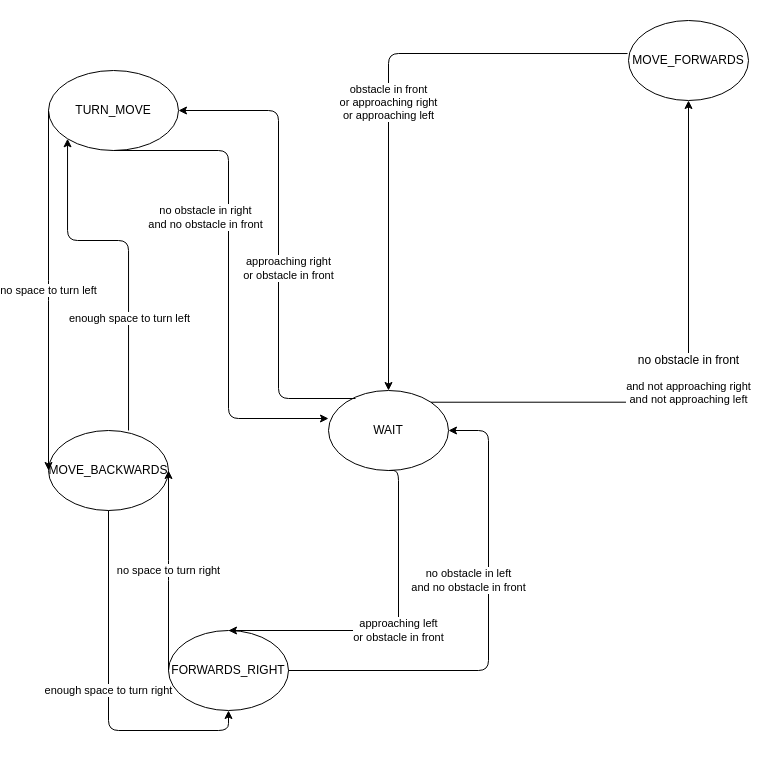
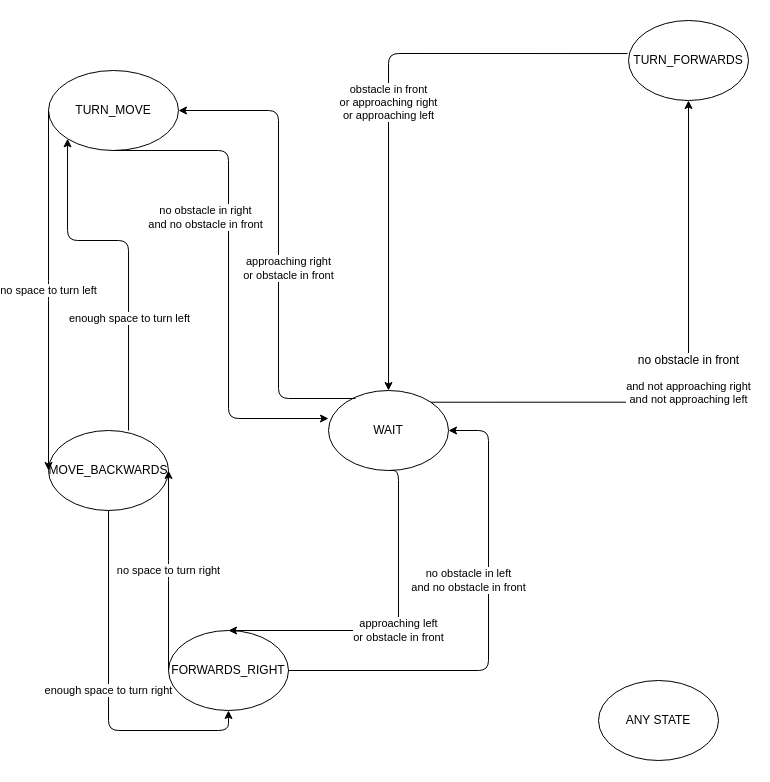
  <mxCell id="0" />
  <mxCell id="1" parent="0" />
  <mxCell id="2" value="WAIT" style="ellipse;whiteSpace=wrap;html=1;" parent="1" vertex="1"><mxGeometry x="300" y="390" width="120" height="80" as="geometry" /></mxCell>
  <mxCell id="3" value="&lt;div&gt;MOVE_BACKWARDS&lt;/div&gt;" style="ellipse;whiteSpace=wrap;html=1;" parent="1" vertex="1"><mxGeometry x="20" y="430" width="120" height="80" as="geometry" /></mxCell>
- <mxCell id="4" value="&lt;div&gt;MOVE_FORWARDS&lt;/div&gt;" style="ellipse;whiteSpace=wrap;html=1;" parent="1" vertex="1"><mxGeometry x="600" y="20" width="120" height="80" as="geometry" /></mxCell>
+ <mxCell id="4" value="&lt;div&gt;TURN_FORWARDS&lt;/div&gt;" style="ellipse;whiteSpace=wrap;html=1;" parent="1" vertex="1"><mxGeometry x="600" y="20" width="120" height="80" as="geometry" /></mxCell>
  <mxCell id="5" value="&lt;div&gt;TURN_MOVE&lt;/div&gt;" style="ellipse;whiteSpace=wrap;html=1;" parent="1" vertex="1"><mxGeometry x="20" y="70" width="130" height="80" as="geometry" /></mxCell>
  <mxCell id="6" value="&lt;div&gt;FORWARDS_RIGHT&lt;/div&gt;" style="ellipse;whiteSpace=wrap;html=1;" parent="1" vertex="1"><mxGeometry x="140" y="630" width="120" height="80" as="geometry" /></mxCell>
  <mxCell id="7" value="&lt;div&gt;&lt;font style=&quot;font-size: 12px&quot;&gt;no obstacle in front&lt;/font&gt;&lt;/div&gt;&lt;div&gt;&lt;br&gt;&lt;/div&gt;&lt;div&gt;and not approaching right&lt;/div&gt;&lt;div&gt;and not approaching left&lt;br&gt;&lt;/div&gt;" style="edgeStyle=segmentEdgeStyle;endArrow=classic;html=1;exitX=1;exitY=0;exitDx=0;exitDy=0;" parent="1" source="2" target="4" edge="1"><mxGeometry width="50" height="50" relative="1" as="geometry"><mxPoint x="340" y="460" as="sourcePoint" /><mxPoint x="390" y="410" as="targetPoint" /><Array as="points"><mxPoint x="660" y="402" /></Array></mxGeometry></mxCell>
  <mxCell id="8" value="&lt;div&gt;obstacle in front&lt;/div&gt;&lt;div&gt;or approaching right&lt;/div&gt;&lt;div&gt;or approaching left&lt;br&gt;&lt;/div&gt;" style="edgeStyle=elbowEdgeStyle;elbow=vertical;endArrow=classic;html=1;exitX=-0.008;exitY=0.413;exitDx=0;exitDy=0;exitPerimeter=0;entryX=0.5;entryY=0;entryDx=0;entryDy=0;" parent="1" source="4" target="2" edge="1"><mxGeometry width="50" height="50" relative="1" as="geometry"><mxPoint x="370" y="320" as="sourcePoint" /><mxPoint x="390" y="410" as="targetPoint" /><Array as="points"><mxPoint x="380" y="53" /><mxPoint x="410" y="170" /></Array></mxGeometry></mxCell>
  <mxCell id="9" value="&lt;div&gt;approaching right&lt;/div&gt;&lt;div&gt;or obstacle in front&lt;br&gt;&lt;/div&gt;" style="edgeStyle=elbowEdgeStyle;elbow=horizontal;endArrow=classic;html=1;exitX=0.225;exitY=0.1;exitDx=0;exitDy=0;entryX=1;entryY=0.5;entryDx=0;entryDy=0;exitPerimeter=0;" parent="1" source="2" target="5" edge="1"><mxGeometry x="-0.111" y="-10" width="50" height="50" relative="1" as="geometry"><mxPoint x="340" y="460" as="sourcePoint" /><mxPoint x="390" y="410" as="targetPoint" /><Array as="points"><mxPoint x="250" y="260" /><mxPoint x="290" y="560" /></Array><mxPoint as="offset" /></mxGeometry></mxCell>
  <mxCell id="10" value="&lt;div&gt;approaching left&lt;/div&gt;&lt;div&gt;or obstacle in front&lt;br&gt;&lt;/div&gt;" style="edgeStyle=elbowEdgeStyle;elbow=horizontal;endArrow=classic;html=1;exitX=0.5;exitY=1;exitDx=0;exitDy=0;entryX=0.5;entryY=0;entryDx=0;entryDy=0;" parent="1" source="2" target="6" edge="1"><mxGeometry width="50" height="50" relative="1" as="geometry"><mxPoint x="340" y="460" as="sourcePoint" /><mxPoint x="390" y="410" as="targetPoint" /><Array as="points"><mxPoint x="370" y="610" /></Array></mxGeometry></mxCell>
  <mxCell id="11" value="" style="edgeStyle=elbowEdgeStyle;elbow=horizontal;endArrow=classic;html=1;entryX=0;entryY=0.35;entryDx=0;entryDy=0;entryPerimeter=0;exitX=0.5;exitY=1;exitDx=0;exitDy=0;" parent="1" source="5" target="2" edge="1"><mxGeometry width="50" height="50" relative="1" as="geometry"><mxPoint x="50" y="570" as="sourcePoint" /><mxPoint x="390" y="410" as="targetPoint" /><Array as="points"><mxPoint x="200" y="420" /><mxPoint x="50" y="490" /></Array></mxGeometry></mxCell>
  <mxCell id="12" value="&lt;div&gt;no obstacle in right&lt;/div&gt;&lt;div&gt;and no obstacle in front&lt;br&gt;&lt;/div&gt;" style="edgeLabel;html=1;align=center;verticalAlign=middle;resizable=0;points=[];" parent="11" vertex="1" connectable="0"><mxGeometry x="-0.249" y="-24" relative="1" as="geometry"><mxPoint as="offset" /></mxGeometry></mxCell>
  <mxCell id="13" value="&lt;div&gt;no obstacle in left&lt;/div&gt;&lt;div&gt;and no obstacle in front&lt;br&gt;&lt;/div&gt;" style="edgeStyle=elbowEdgeStyle;elbow=horizontal;endArrow=classic;html=1;entryX=1;entryY=0.5;entryDx=0;entryDy=0;exitX=1;exitY=0.5;exitDx=0;exitDy=0;" parent="1" source="6" target="2" edge="1"><mxGeometry x="0.208" y="20" width="50" height="50" relative="1" as="geometry"><mxPoint x="680" y="660" as="sourcePoint" /><mxPoint x="390" y="410" as="targetPoint" /><Array as="points"><mxPoint x="460" y="540" /><mxPoint x="622" y="480" /></Array><mxPoint as="offset" /></mxGeometry></mxCell>
  <mxCell id="14" value="no space to turn left" style="edgeStyle=elbowEdgeStyle;elbow=vertical;endArrow=classic;html=1;exitX=0;exitY=0.5;exitDx=0;exitDy=0;entryX=0;entryY=0.5;entryDx=0;entryDy=0;" parent="1" source="5" target="3" edge="1"><mxGeometry width="50" height="50" relative="1" as="geometry"><mxPoint x="330" y="490" as="sourcePoint" /><mxPoint x="-10" y="220" as="targetPoint" /></mxGeometry></mxCell>
  <mxCell id="15" value="" style="edgeStyle=elbowEdgeStyle;elbow=vertical;endArrow=classic;html=1;exitX=0.667;exitY=0;exitDx=0;exitDy=0;entryX=0;entryY=1;entryDx=0;entryDy=0;exitPerimeter=0;" parent="1" source="3" target="5" edge="1"><mxGeometry width="50" height="50" relative="1" as="geometry"><mxPoint x="330" y="490" as="sourcePoint" /><mxPoint x="380" y="440" as="targetPoint" /><Array as="points"><mxPoint x="80" y="240" /><mxPoint x="100" y="300" /><mxPoint x="85" y="230" /></Array></mxGeometry></mxCell>
  <mxCell id="16" value="enough space to turn left" style="edgeLabel;html=1;align=center;verticalAlign=middle;resizable=0;points=[];" parent="15" vertex="1" connectable="0"><mxGeometry x="-0.357" relative="1" as="geometry"><mxPoint as="offset" /></mxGeometry></mxCell>
  <mxCell id="17" value="no space to turn right" style="edgeStyle=elbowEdgeStyle;elbow=vertical;endArrow=classic;html=1;exitX=0;exitY=0.5;exitDx=0;exitDy=0;entryX=1;entryY=0.5;entryDx=0;entryDy=0;" parent="1" source="6" target="3" edge="1"><mxGeometry width="50" height="50" relative="1" as="geometry"><mxPoint x="330" y="490" as="sourcePoint" /><mxPoint x="380" y="440" as="targetPoint" /></mxGeometry></mxCell>
  <mxCell id="18" value="enough space to turn right" style="edgeStyle=elbowEdgeStyle;elbow=vertical;endArrow=classic;html=1;exitX=0.5;exitY=1;exitDx=0;exitDy=0;entryX=0.5;entryY=1;entryDx=0;entryDy=0;" parent="1" source="3" target="6" edge="1"><mxGeometry width="50" height="50" relative="1" as="geometry"><mxPoint x="330" y="490" as="sourcePoint" /><mxPoint x="380" y="440" as="targetPoint" /><Array as="points"><mxPoint x="40" y="730" /><mxPoint x="180" y="730" /><mxPoint x="100" y="698" /></Array></mxGeometry></mxCell>
+ <mxCell id="19" value="ANY STATE" style="ellipse;whiteSpace=wrap;html=1;" vertex="1" parent="1"><mxGeometry x="570" y="680" width="120" height="80" as="geometry" /></mxCell>
